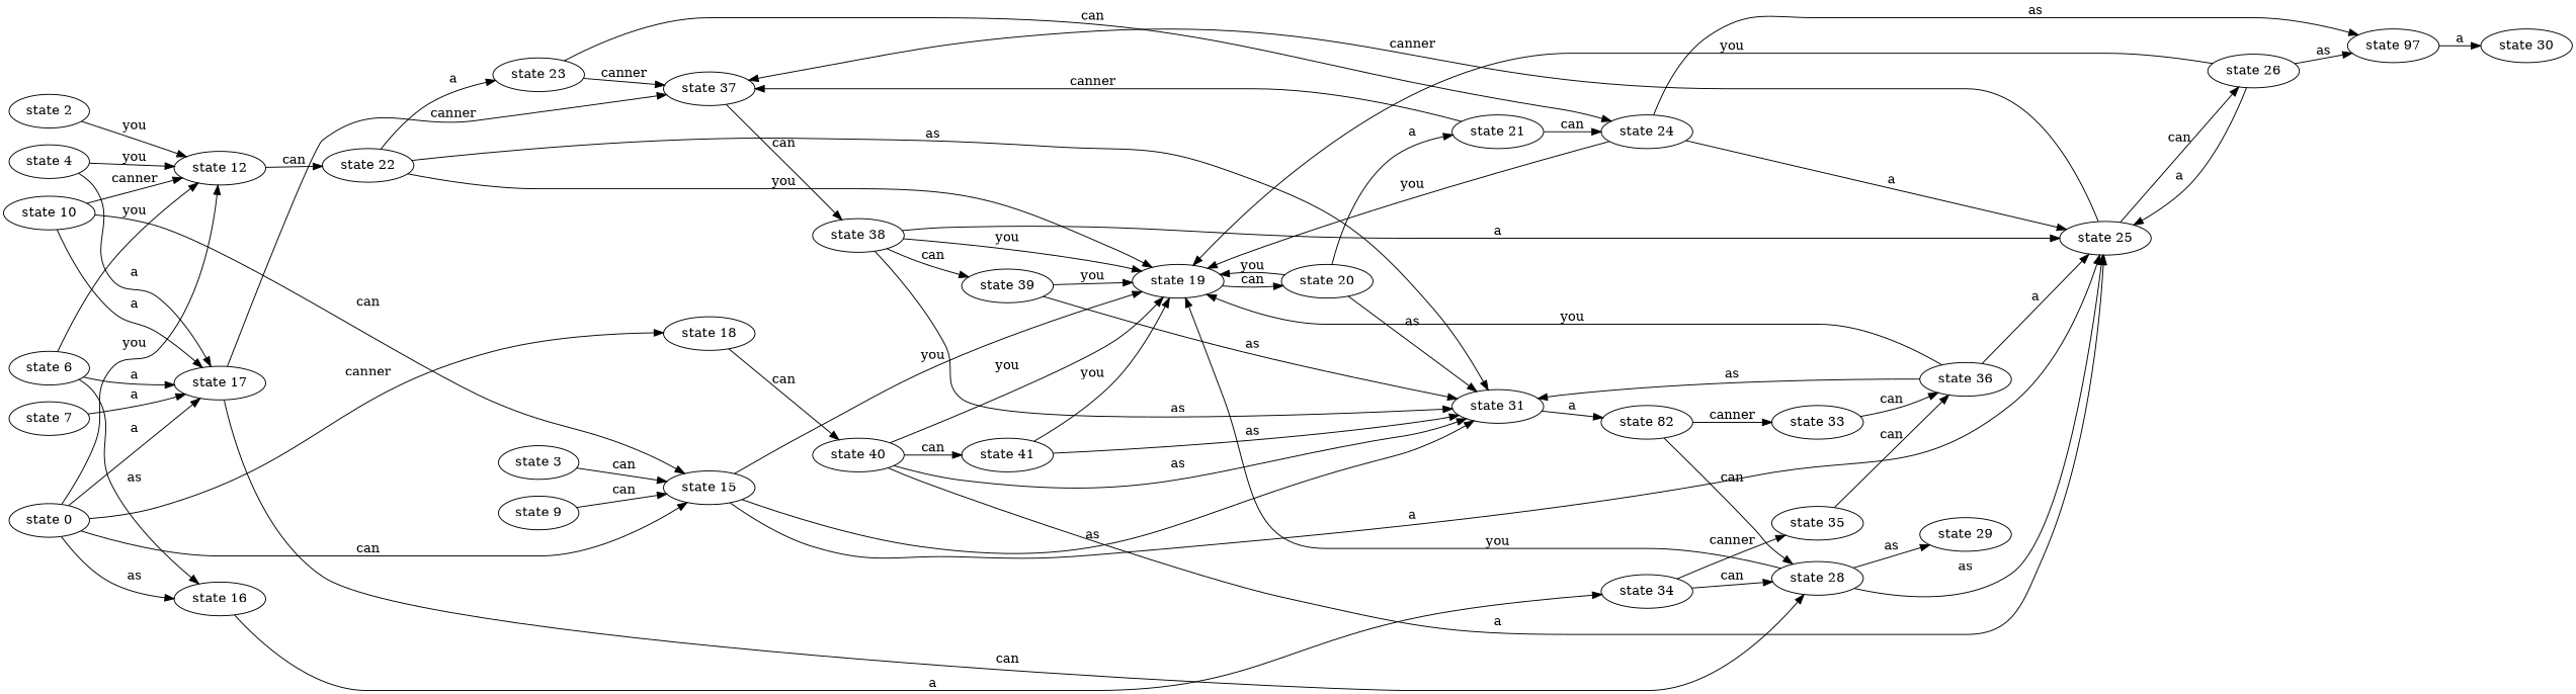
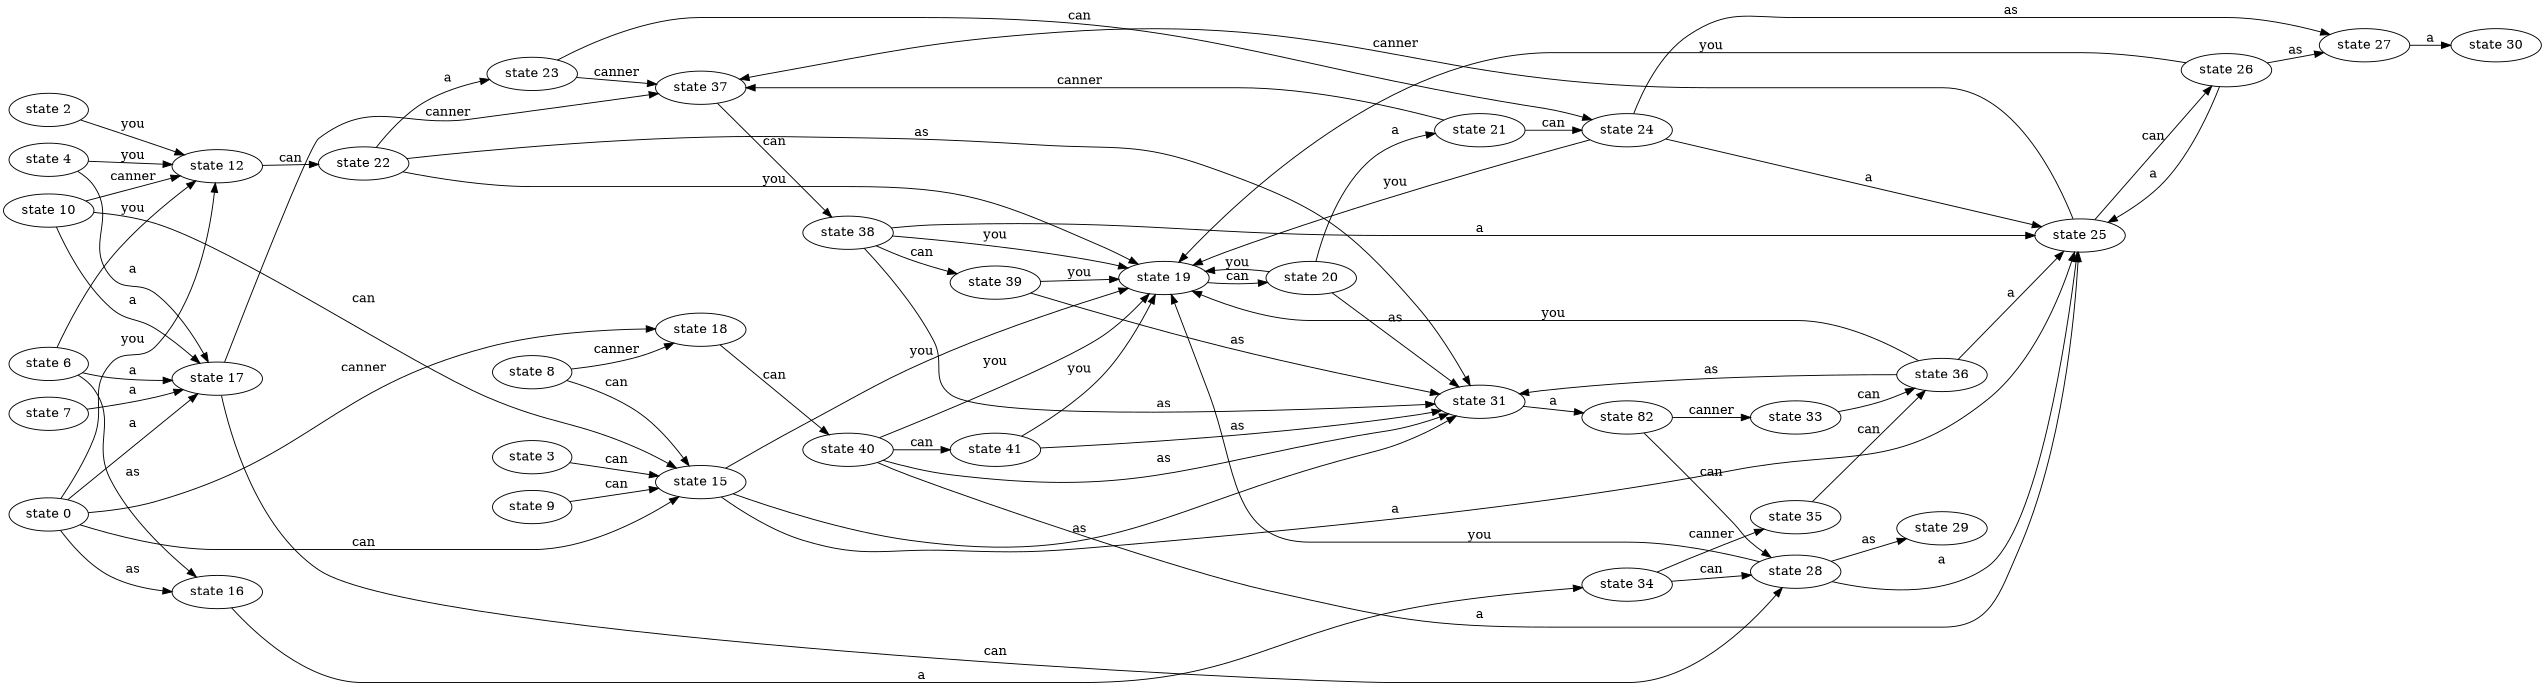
  digraph {
    rankdir=LR
    "state 2"
    "state 12"
    "state 22"
    "state 23"
    "state 19"
    "state 31"
    "state 37"
    "state 24"
    "state 38"
    "state 25"
-   "state 27" [label="state 97"]
+   "state 27"
    "state 39"
    "state 26"
    "state 20"
    "state 30"
    "state 34"
    "state 35"
    "state 28"
    "state 36"
    "state 29"
    "state 40"
    "state 41"
    n23 [label="state 82"]
    "state 33"
    "state 21"
    "state 16"
    "state 3"
    "state 15"
    "state 6"
    "state 17"
    "state 18"
+   "state 8"
    "state 9"
    "state 4"
    "state 7"
    "state 0"
    "state 10"
    "state 2" -> "state 12" [label=you]
    "state 12" -> "state 22" [label=can]
    "state 22" -> "state 23" [label=a]
    "state 22" -> "state 19" [label=you]
    "state 22" -> "state 31" [label=as]
    "state 23" -> "state 37" [label=canner]
    "state 23" -> "state 24" [label=can]
    "state 19" -> "state 20" [label=can]
    "state 31" -> n23 [label=a]
    "state 37" -> "state 38" [label=can]
    "state 24" -> "state 19" [label=you]
    "state 24" -> "state 25" [label=a]
    "state 24" -> "state 27" [label=as]
    "state 38" -> "state 19" [label=you]
    "state 38" -> "state 31" [label=as]
    "state 38" -> "state 25" [label=a]
    "state 38" -> "state 39" [label=can]
    "state 25" -> "state 37" [label=canner]
    "state 25" -> "state 26" [label=can]
    "state 27" -> "state 30" [label=a]
    "state 39" -> "state 19" [label=you]
    "state 39" -> "state 31" [label=as]
    "state 26" -> "state 19" [label=you]
    "state 26" -> "state 25" [label=a]
    "state 26" -> "state 27" [label=as]
    "state 20" -> "state 19" [label=you]
    "state 20" -> "state 31" [label=as]
    "state 20" -> "state 21" [label=a]
    "state 34" -> "state 35" [label=canner]
    "state 34" -> "state 28" [label=can]
    "state 35" -> "state 36" [label=can]
    "state 28" -> "state 19" [label=you]
-   "state 28" -> "state 25" [label=as]
+   "state 28" -> "state 25" [label=a]
    "state 28" -> "state 29" [label=as]
    "state 36" -> "state 19" [label=you]
    "state 36" -> "state 31" [label=as]
    "state 36" -> "state 25" [label=a]
    "state 40" -> "state 19" [label=you]
    "state 40" -> "state 31" [label=as]
    "state 40" -> "state 25" [label=a]
    "state 40" -> "state 41" [label=can]
    "state 41" -> "state 19" [label=you]
    "state 41" -> "state 31" [label=as]
    n23 -> "state 28" [label=can]
    n23 -> "state 33" [label=canner]
    "state 33" -> "state 36" [label=can]
    "state 21" -> "state 37" [label=canner]
    "state 21" -> "state 24" [label=can]
    "state 16" -> "state 34" [label=a]
    "state 3" -> "state 15" [label=can]
    "state 15" -> "state 19" [label=you]
    "state 15" -> "state 31" [label=as]
    "state 15" -> "state 25" [label=a]
    "state 6" -> "state 12" [label=you]
    "state 6" -> "state 16" [label=as]
    "state 6" -> "state 17" [label=a]
    "state 17" -> "state 37" [label=canner]
    "state 17" -> "state 28" [label=can]
    "state 18" -> "state 40" [label=can]
+   "state 8" -> "state 15" [label=can]
+   "state 8" -> "state 18" [label=canner]
    "state 9" -> "state 15" [label=can]
    "state 4" -> "state 12" [label=you]
    "state 4" -> "state 17" [label=a]
    "state 7" -> "state 17" [label=a]
    "state 0" -> "state 12" [label=you]
    "state 0" -> "state 16" [label=as]
    "state 0" -> "state 15" [label=can]
    "state 0" -> "state 17" [label=a]
    "state 0" -> "state 18" [label=canner]
    "state 10" -> "state 12" [label=canner]
    "state 10" -> "state 15" [label=can]
    "state 10" -> "state 17" [label=a]
  }
